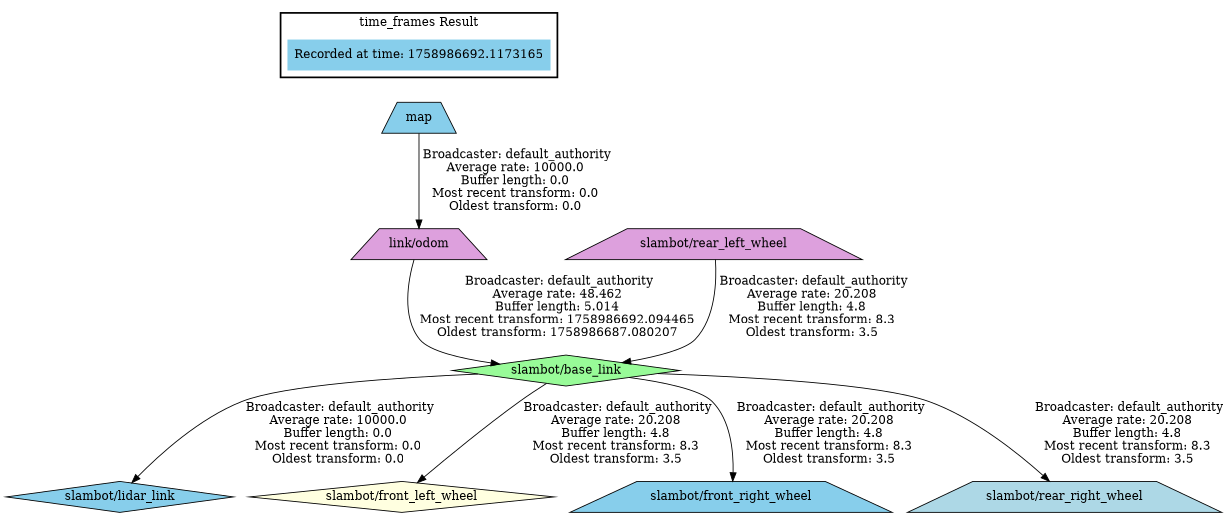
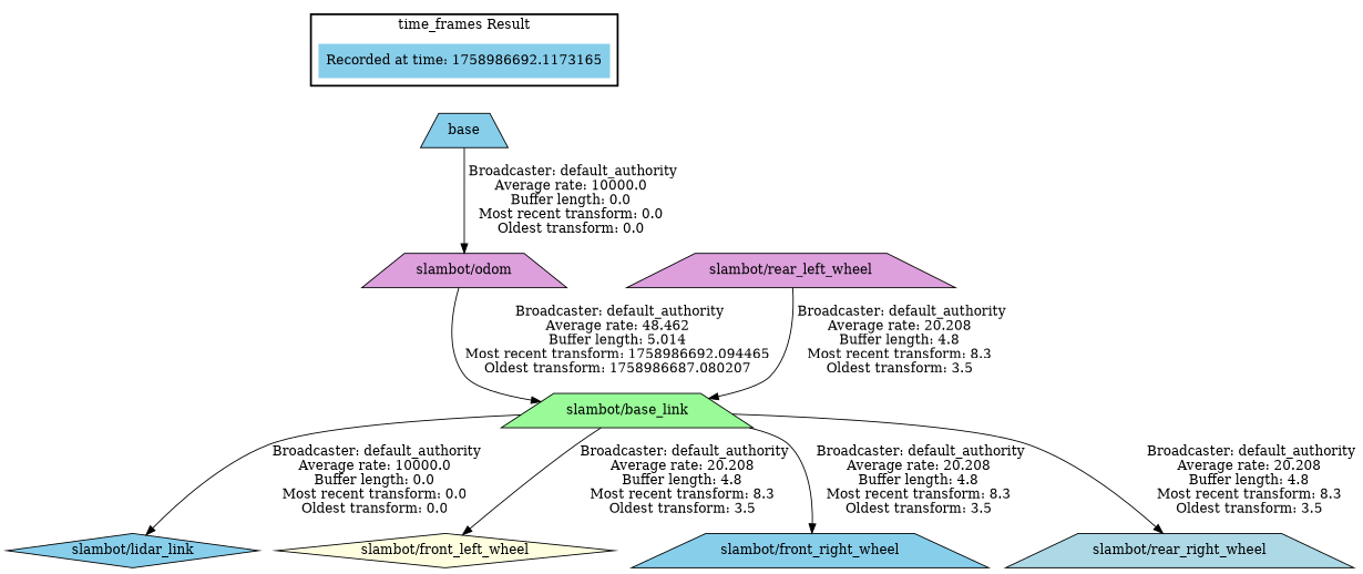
  digraph {
    node [fillcolor=skyblue shape=trapezium style=filled]
    "Recorded at time: 1758986692.1173165" [shape=plaintext]
-   map
-   "slambot/odom" [fillcolor=plum label="link/odom"]
-   "slambot/base_link" [fillcolor=palegreen shape=diamond]
+   map [label=base]
+   "slambot/odom" [fillcolor=plum]
+   "slambot/base_link" [fillcolor=palegreen]
    "slambot/lidar_link" [shape=diamond]
    "slambot/front_left_wheel" [fillcolor=lightyellow shape=diamond]
    "slambot/front_right_wheel"
    "slambot/rear_right_wheel" [fillcolor=lightblue]
    "slambot/rear_left_wheel" [fillcolor=plum]
    subgraph cluster_1 {
      color=black
      label="time_frames Result"
      style=bold
      "Recorded at time: 1758986692.1173165"
    }
    "Recorded at time: 1758986692.1173165" -> map [style=invis]
    map -> "slambot/odom" [label=" Broadcaster: default_authority\nAverage rate: 10000.0\nBuffer length: 0.0\nMost recent transform: 0.0\nOldest transform: 0.0\n"]
    "slambot/odom" -> "slambot/base_link" [label=" Broadcaster: default_authority\nAverage rate: 48.462\nBuffer length: 5.014\nMost recent transform: 1758986692.094465\nOldest transform: 1758986687.080207\n"]
    "slambot/base_link" -> "slambot/lidar_link" [label=" Broadcaster: default_authority\nAverage rate: 10000.0\nBuffer length: 0.0\nMost recent transform: 0.0\nOldest transform: 0.0\n"]
    "slambot/base_link" -> "slambot/front_left_wheel" [label=" Broadcaster: default_authority\nAverage rate: 20.208\nBuffer length: 4.8\nMost recent transform: 8.3\nOldest transform: 3.5\n"]
    "slambot/base_link" -> "slambot/front_right_wheel" [label=" Broadcaster: default_authority\nAverage rate: 20.208\nBuffer length: 4.8\nMost recent transform: 8.3\nOldest transform: 3.5\n"]
    "slambot/base_link" -> "slambot/rear_right_wheel" [label=" Broadcaster: default_authority\nAverage rate: 20.208\nBuffer length: 4.8\nMost recent transform: 8.3\nOldest transform: 3.5\n"]
    "slambot/rear_left_wheel" -> "slambot/base_link" [label=" Broadcaster: default_authority\nAverage rate: 20.208\nBuffer length: 4.8\nMost recent transform: 8.3\nOldest transform: 3.5\n"]
  }
